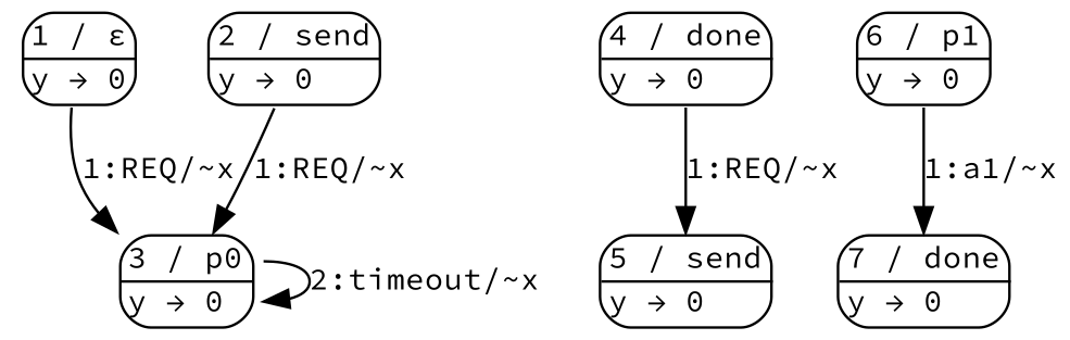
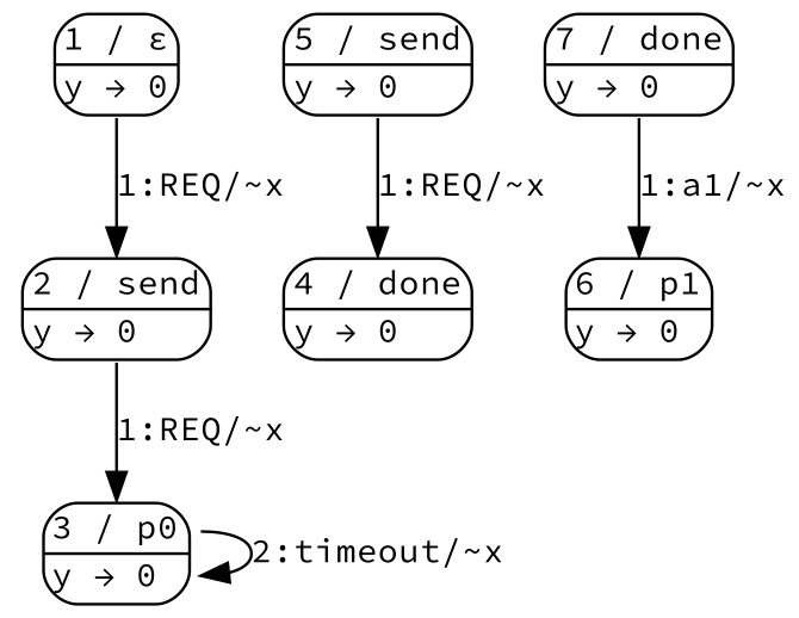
  digraph {
    fontname="Source Code Pro,monospace"
    fontsize=12
    node [fontname="Source Code Pro,monospace" fontsize=12 margin="0.05,0.01" shape=plaintext]
    edge [fontname="Source Code Pro,monospace" fontsize=12]
    n1 [label=<     <TABLE style="rounded" cellborder="0" cellspacing="0">         <TR><TD align="center">1 / ε</TD></TR>         <HR/>         <TR><TD align="left">y &rarr; 0</TD></TR>     </TABLE>>]
    n2 [label=<     <TABLE style="rounded" cellborder="0" cellspacing="0">         <TR><TD align="center">2 / send</TD></TR>         <HR/>         <TR><TD align="left">y &rarr; 0</TD></TR>     </TABLE>>]
    n3 [label=<     <TABLE style="rounded" cellborder="0" cellspacing="0">         <TR><TD align="center">3 / p0</TD></TR>         <HR/>         <TR><TD align="left">y &rarr; 0</TD></TR>     </TABLE>>]
    n4 [label=<     <TABLE style="rounded" cellborder="0" cellspacing="0">         <TR><TD align="center">4 / done</TD></TR>         <HR/>         <TR><TD align="left">y &rarr; 0</TD></TR>     </TABLE>>]
    n5 [label=<     <TABLE style="rounded" cellborder="0" cellspacing="0">         <TR><TD align="center">5 / send</TD></TR>         <HR/>         <TR><TD align="left">y &rarr; 0</TD></TR>     </TABLE>>]
    n6 [label=<     <TABLE style="rounded" cellborder="0" cellspacing="0">         <TR><TD align="center">6 / p1</TD></TR>         <HR/>         <TR><TD align="left">y &rarr; 0</TD></TR>     </TABLE>>]
    n7 [label=<     <TABLE style="rounded" cellborder="0" cellspacing="0">         <TR><TD align="center">7 / done</TD></TR>         <HR/>         <TR><TD align="left">y &rarr; 0</TD></TR>     </TABLE>>]
-   n1 -> n3 [label="1:REQ/~x"]
+   n1 -> n2 [label="1:REQ/~x"]
    n2 -> n3 [label="1:REQ/~x"]
    n3 -> n3 [label="2:timeout/~x"]
-   n4 -> n5 [label="1:REQ/~x"]
-   n6 -> n7 [label="1:a1/~x"]
+   n5 -> n4 [label="1:REQ/~x"]
+   n7 -> n6 [label="1:a1/~x"]
  }
